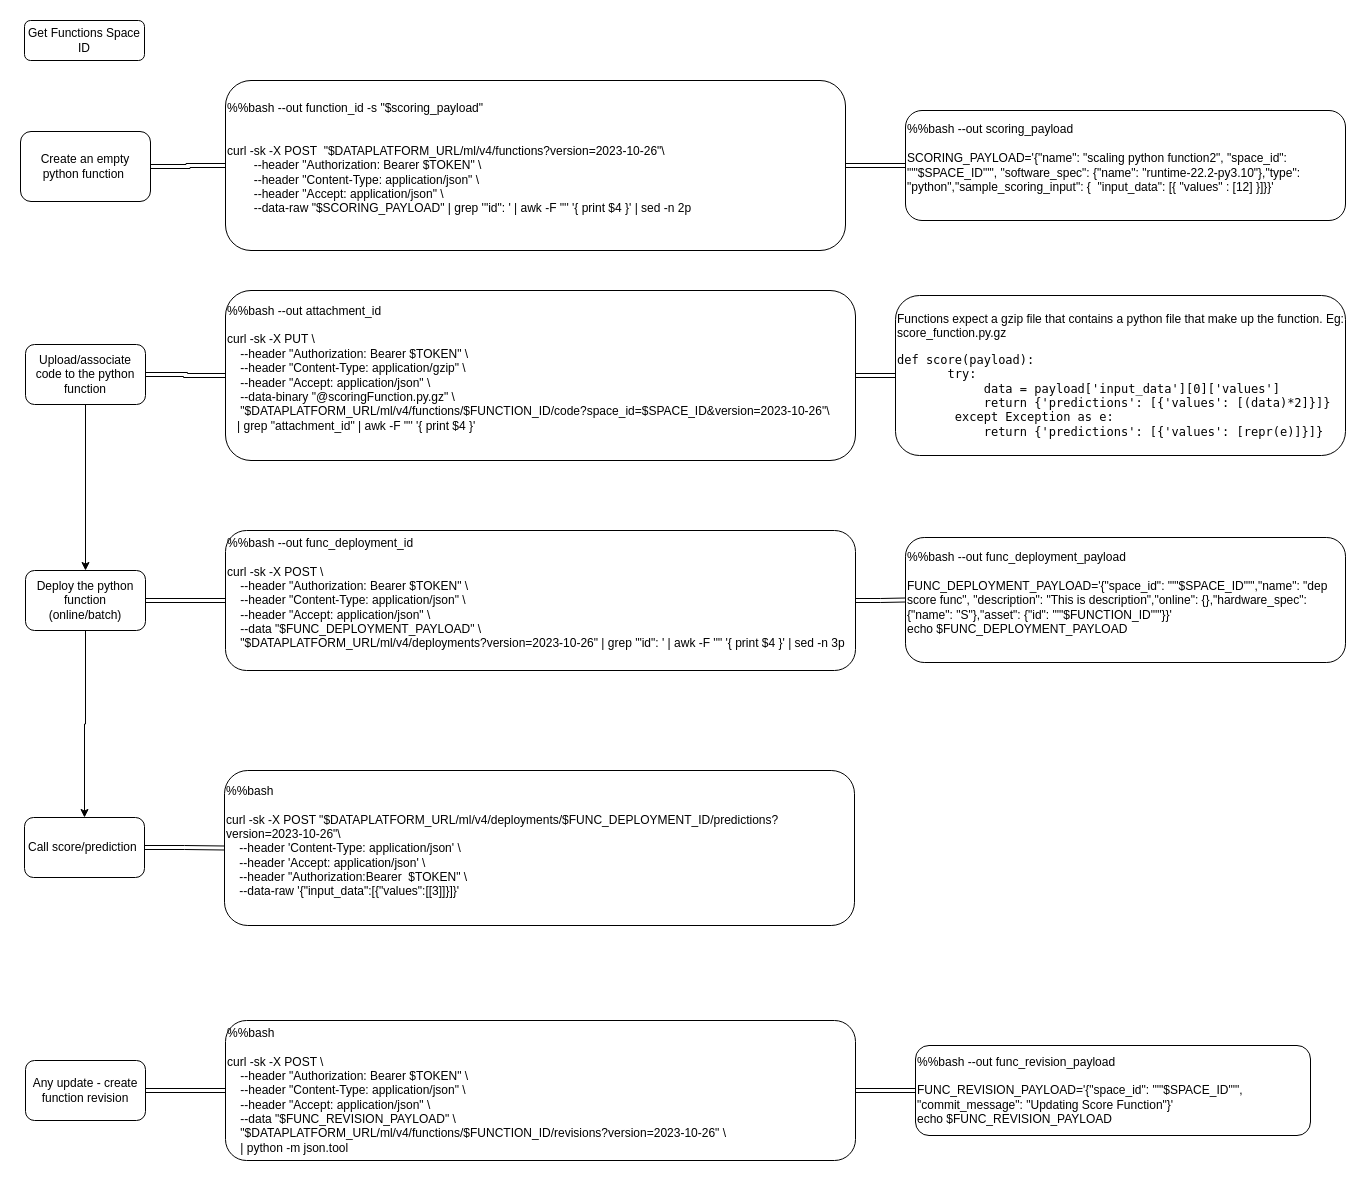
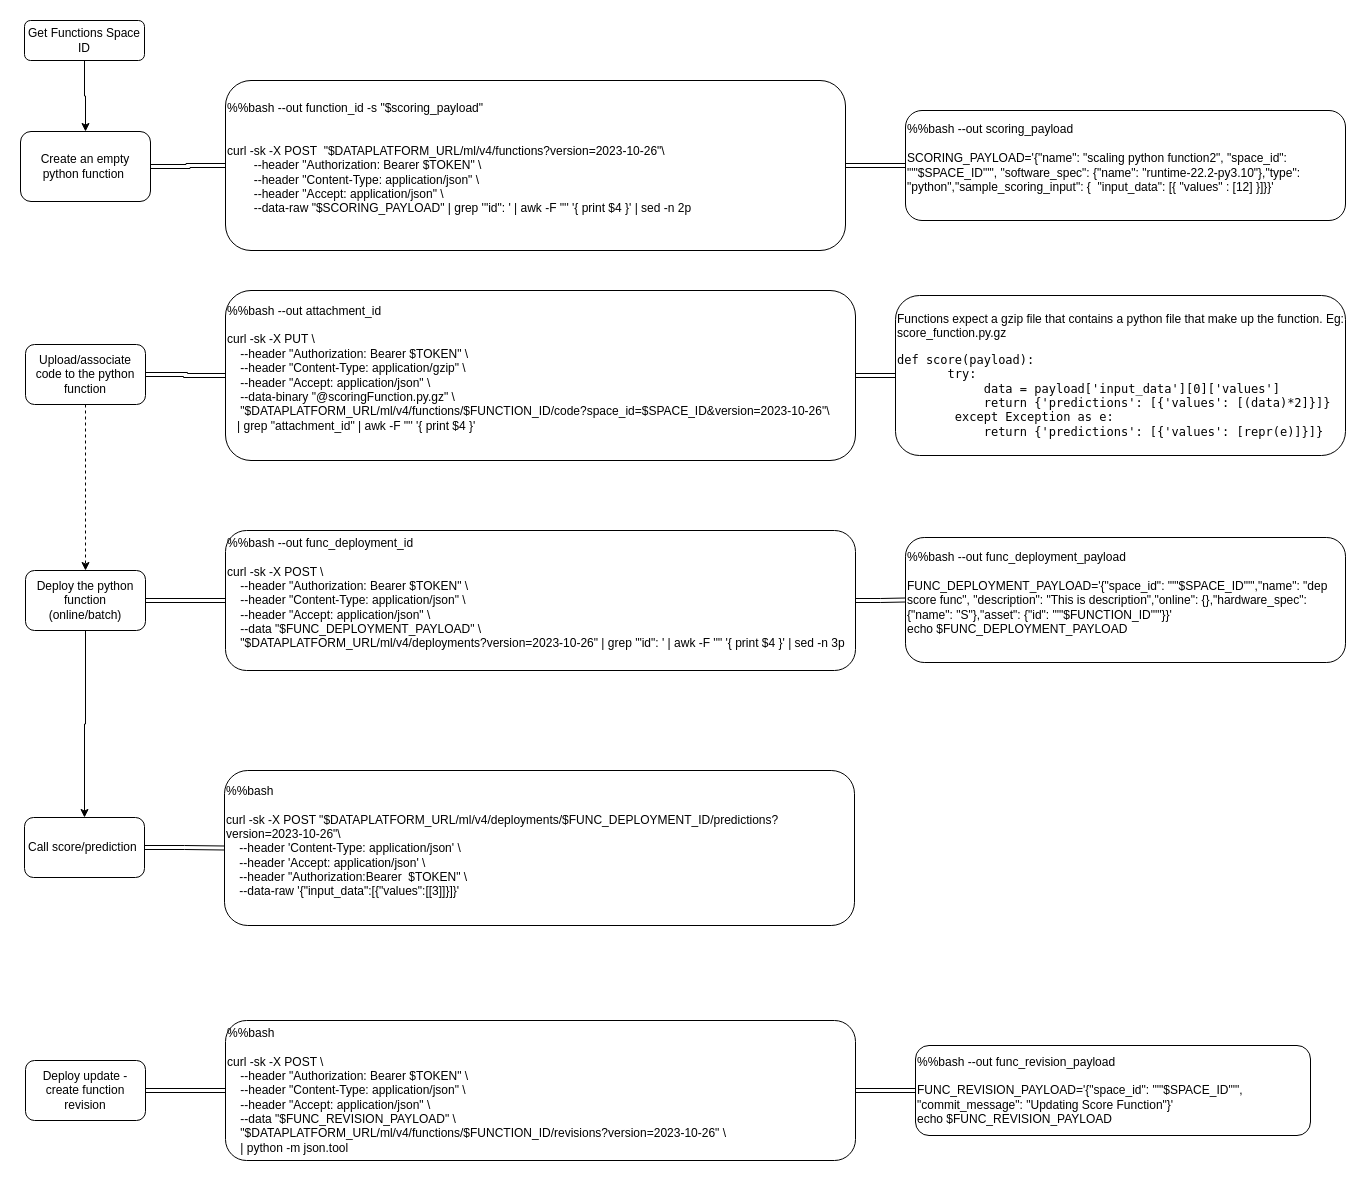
  <mxCell id="0" />
  <mxCell id="1" parent="0" />
+ <mxCell id="2" value="" style="edgeStyle=orthogonalEdgeStyle;rounded=0;orthogonalLoop=1;jettySize=auto;html=1;" edge="1" parent="1" source="3" target="5"><mxGeometry relative="1" as="geometry" /></mxCell>
  <mxCell id="3" value="Get Functions Space ID" style="rounded=1;whiteSpace=wrap;html=1;fontSize=12;glass=0;strokeWidth=1;shadow=0;" parent="1" vertex="1"><mxGeometry x="24" y="20" width="120" height="40" as="geometry" /></mxCell>
  <mxCell id="4" value="" style="edgeStyle=orthogonalEdgeStyle;rounded=0;orthogonalLoop=1;jettySize=auto;html=1;shape=link;" edge="1" parent="1" source="5" target="15"><mxGeometry relative="1" as="geometry" /></mxCell>
  <mxCell id="5" value="Create an empty python function&amp;nbsp;" style="rounded=1;whiteSpace=wrap;html=1;fontSize=12;glass=0;strokeWidth=1;shadow=0;" vertex="1" parent="1"><mxGeometry x="20" y="131" width="130" height="70" as="geometry" /></mxCell>
- <mxCell id="6" value="" style="edgeStyle=orthogonalEdgeStyle;rounded=0;orthogonalLoop=1;jettySize=auto;html=1;" edge="1" parent="1" source="8" target="11"><mxGeometry relative="1" as="geometry" /></mxCell>
+ <mxCell id="6" value="" style="edgeStyle=orthogonalEdgeStyle;rounded=0;orthogonalLoop=1;jettySize=auto;html=1;dashed=1;" edge="1" parent="1" source="8" target="11"><mxGeometry relative="1" as="geometry" /></mxCell>
  <mxCell id="7" value="" style="edgeStyle=orthogonalEdgeStyle;rounded=0;orthogonalLoop=1;jettySize=auto;html=1;shape=link;" edge="1" parent="1" source="8" target="17"><mxGeometry relative="1" as="geometry" /></mxCell>
  <mxCell id="8" value="Upload/associate code to the python function" style="whiteSpace=wrap;html=1;rounded=1;glass=0;strokeWidth=1;shadow=0;" vertex="1" parent="1"><mxGeometry x="25" y="344" width="120" height="60" as="geometry" /></mxCell>
  <mxCell id="9" value="" style="edgeStyle=orthogonalEdgeStyle;rounded=0;orthogonalLoop=1;jettySize=auto;html=1;" edge="1" parent="1" source="11" target="13"><mxGeometry relative="1" as="geometry" /></mxCell>
  <mxCell id="10" value="" style="edgeStyle=orthogonalEdgeStyle;rounded=0;orthogonalLoop=1;jettySize=auto;html=1;shape=link;" edge="1" parent="1" source="11" target="19"><mxGeometry relative="1" as="geometry" /></mxCell>
  <mxCell id="11" value="Deploy the python function (online/batch)" style="whiteSpace=wrap;html=1;rounded=1;glass=0;strokeWidth=1;shadow=0;" vertex="1" parent="1"><mxGeometry x="25" y="570" width="120" height="60" as="geometry" /></mxCell>
  <mxCell id="12" value="" style="edgeStyle=orthogonalEdgeStyle;rounded=0;orthogonalLoop=1;jettySize=auto;html=1;shape=link;" edge="1" parent="1" source="13" target="20"><mxGeometry relative="1" as="geometry" /></mxCell>
  <mxCell id="13" value="Call score/prediction&amp;nbsp;" style="whiteSpace=wrap;html=1;rounded=1;glass=0;strokeWidth=1;shadow=0;" vertex="1" parent="1"><mxGeometry x="24" y="817" width="120" height="60" as="geometry" /></mxCell>
  <mxCell id="14" value="" style="edgeStyle=orthogonalEdgeStyle;rounded=0;orthogonalLoop=1;jettySize=auto;html=1;shape=link;" edge="1" parent="1" source="15" target="21"><mxGeometry relative="1" as="geometry" /></mxCell>
  <mxCell id="15" value="&lt;div&gt;%%bash --out function_id -s &quot;$scoring_payload&quot;&lt;/div&gt;&lt;div&gt;&lt;br&gt;&lt;/div&gt;&lt;div&gt;&lt;br&gt;&lt;/div&gt;&lt;div&gt;curl -sk -X POST&amp;nbsp; &quot;$DATAPLATFORM_URL/ml/v4/functions?version=2023-10-26&quot;\&lt;/div&gt;&lt;div&gt;&amp;nbsp; &amp;nbsp; &amp;nbsp; &amp;nbsp; --header &quot;Authorization: Bearer $TOKEN&quot; \&lt;/div&gt;&lt;div&gt;&amp;nbsp; &amp;nbsp; &amp;nbsp; &amp;nbsp; --header &quot;Content-Type: application/json&quot; \&lt;/div&gt;&lt;div&gt;&amp;nbsp; &amp;nbsp; &amp;nbsp; &amp;nbsp; --header &quot;Accept: application/json&quot; \&lt;/div&gt;&lt;div&gt;&amp;nbsp; &amp;nbsp; &amp;nbsp; &amp;nbsp; --data-raw &quot;$SCORING_PAYLOAD&quot; | grep '&quot;id&quot;: ' | awk -F '&quot;' '{ print $4 }' | sed -n 2p&lt;/div&gt;&lt;div&gt;&amp;nbsp; &amp;nbsp; &amp;nbsp; &amp;nbsp; &amp;nbsp; &amp;nbsp; &amp;nbsp; &amp;nbsp; &amp;nbsp; &amp;nbsp;&lt;/div&gt;" style="whiteSpace=wrap;html=1;rounded=1;glass=0;strokeWidth=1;shadow=0;align=left;" vertex="1" parent="1"><mxGeometry x="225" y="80" width="620" height="170" as="geometry" /></mxCell>
  <mxCell id="16" value="" style="edgeStyle=orthogonalEdgeStyle;rounded=0;orthogonalLoop=1;jettySize=auto;html=1;shape=link;" edge="1" parent="1" source="17" target="22"><mxGeometry relative="1" as="geometry" /></mxCell>
  <mxCell id="17" value="&lt;div&gt;%%bash --out attachment_id&lt;/div&gt;&lt;div&gt;&lt;br&gt;&lt;/div&gt;&lt;div&gt;curl -sk -X PUT \&lt;/div&gt;&lt;div&gt;&amp;nbsp; &amp;nbsp; --header &quot;Authorization: Bearer $TOKEN&quot; \&lt;/div&gt;&lt;div&gt;&amp;nbsp; &amp;nbsp; --header &quot;Content-Type: application/gzip&quot; \&lt;/div&gt;&lt;div&gt;&amp;nbsp; &amp;nbsp; --header &quot;Accept: application/json&quot; \&lt;/div&gt;&lt;div&gt;&amp;nbsp; &amp;nbsp; --data-binary &quot;@scoringFunction.py.gz&quot; \&lt;/div&gt;&lt;div&gt;&amp;nbsp; &amp;nbsp; &quot;$DATAPLATFORM_URL/ml/v4/functions/$FUNCTION_ID/code?space_id=$SPACE_ID&amp;amp;version=2023-10-26&quot;\&lt;/div&gt;&lt;div&gt;&amp;nbsp; &amp;nbsp;| grep &quot;attachment_id&quot; | awk -F '&quot;' '{ print $4 }'&lt;/div&gt;&lt;div&gt;&lt;br&gt;&lt;/div&gt;" style="whiteSpace=wrap;html=1;rounded=1;glass=0;strokeWidth=1;shadow=0;align=left;" vertex="1" parent="1"><mxGeometry x="225" y="290" width="630" height="170" as="geometry" /></mxCell>
  <mxCell id="18" value="" style="edgeStyle=orthogonalEdgeStyle;rounded=0;orthogonalLoop=1;jettySize=auto;html=1;shape=link;" edge="1" parent="1" source="19" target="23"><mxGeometry relative="1" as="geometry" /></mxCell>
  <mxCell id="19" value="&lt;div&gt;%%bash --out func_deployment_id&lt;/div&gt;&lt;div&gt;&lt;br&gt;&lt;/div&gt;&lt;div&gt;curl -sk -X POST \&lt;/div&gt;&lt;div&gt;&amp;nbsp; &amp;nbsp; --header &quot;Authorization: Bearer $TOKEN&quot; \&lt;/div&gt;&lt;div&gt;&amp;nbsp; &amp;nbsp; --header &quot;Content-Type: application/json&quot; \&lt;/div&gt;&lt;div&gt;&amp;nbsp; &amp;nbsp; --header &quot;Accept: application/json&quot; \&lt;/div&gt;&lt;div&gt;&amp;nbsp; &amp;nbsp; --data &quot;$FUNC_DEPLOYMENT_PAYLOAD&quot; \&lt;/div&gt;&lt;div&gt;&amp;nbsp; &amp;nbsp; &quot;$DATAPLATFORM_URL/ml/v4/deployments?version=2023-10-26&quot; | grep '&quot;id&quot;: ' | awk -F '&quot;' '{ print $4 }' | sed -n 3p&lt;/div&gt;&lt;div&gt;&lt;br&gt;&lt;/div&gt;" style="whiteSpace=wrap;html=1;rounded=1;glass=0;strokeWidth=1;shadow=0;align=left;" vertex="1" parent="1"><mxGeometry x="225" y="530" width="630" height="140" as="geometry" /></mxCell>
  <mxCell id="20" value="&lt;div&gt;%%bash&lt;/div&gt;&lt;div&gt;&lt;br&gt;&lt;/div&gt;&lt;div&gt;curl -sk -X POST &quot;$DATAPLATFORM_URL/ml/v4/deployments/$FUNC_DEPLOYMENT_ID/predictions?version=2023-10-26&quot;\&lt;/div&gt;&lt;div&gt;&amp;nbsp; &amp;nbsp; --header 'Content-Type: application/json' \&lt;/div&gt;&lt;div&gt;&amp;nbsp; &amp;nbsp; --header 'Accept: application/json' \&lt;/div&gt;&lt;div&gt;&amp;nbsp; &amp;nbsp; --header &quot;Authorization:Bearer&amp;nbsp; $TOKEN&quot; \&lt;/div&gt;&lt;div&gt;&amp;nbsp; &amp;nbsp; --data-raw '{&quot;input_data&quot;:[{&quot;values&quot;:[[3]]}]}'&amp;nbsp;&lt;/div&gt;&lt;div&gt;&lt;br&gt;&lt;/div&gt;" style="whiteSpace=wrap;html=1;rounded=1;glass=0;strokeWidth=1;shadow=0;align=left;" vertex="1" parent="1"><mxGeometry x="224" y="770" width="630" height="155" as="geometry" /></mxCell>
  <mxCell id="21" value="&lt;div&gt;&lt;div&gt;%%bash --out scoring_payload&lt;/div&gt;&lt;div&gt;&lt;br&gt;&lt;/div&gt;&lt;div&gt;SCORING_PAYLOAD='{&quot;name&quot;: &quot;scaling python function2&quot;, &quot;space_id&quot;: &quot;'&quot;$SPACE_ID&quot;'&quot;, &quot;software_spec&quot;: {&quot;name&quot;: &quot;runtime-22.2-py3.10&quot;},&quot;type&quot;: &quot;python&quot;,&quot;sample_scoring_input&quot;: {&amp;nbsp; &quot;input_data&quot;: [{ &quot;values&quot; : [12] }]}}'&lt;/div&gt;&lt;/div&gt;&lt;div&gt;&lt;br&gt;&lt;/div&gt;" style="whiteSpace=wrap;html=1;align=left;rounded=1;glass=0;strokeWidth=1;shadow=0;" vertex="1" parent="1"><mxGeometry x="905" y="110" width="440" height="110" as="geometry" /></mxCell>
  <mxCell id="22" value="&lt;pre&gt;&lt;/pre&gt;Functions expect a gzip file that contains a python file that make up the function. Eg: score_function.py.gz&amp;nbsp;&lt;pre&gt;def score(payload):&lt;br&gt;       try:&lt;br&gt;            data = payload['input_data'][0]['values']&lt;br&gt;            return {'predictions': [{'values': [(data)*2]}]}&lt;br&gt;        except Exception as e:&lt;br&gt;            return {'predictions': [{'values': [repr(e)]}]}&lt;/pre&gt;" style="whiteSpace=wrap;html=1;align=left;rounded=1;glass=0;strokeWidth=1;shadow=0;" vertex="1" parent="1"><mxGeometry x="895" y="295" width="450" height="160" as="geometry" /></mxCell>
  <mxCell id="23" value="&lt;div style=&quot;border-color: var(--border-color);&quot;&gt;%%bash --out func_deployment_payload&lt;/div&gt;&lt;div style=&quot;border-color: var(--border-color);&quot;&gt;&lt;br style=&quot;border-color: var(--border-color);&quot;&gt;&lt;/div&gt;&lt;div style=&quot;border-color: var(--border-color);&quot;&gt;FUNC_DEPLOYMENT_PAYLOAD='{&quot;space_id&quot;: &quot;'&quot;$SPACE_ID&quot;'&quot;,&quot;name&quot;: &quot;dep score func&quot;, &quot;description&quot;: &quot;This is description&quot;,&quot;online&quot;: {},&quot;hardware_spec&quot;: {&quot;name&quot;: &quot;S&quot;},&quot;asset&quot;: {&quot;id&quot;: &quot;'&quot;$FUNCTION_ID&quot;'&quot;}}'&lt;/div&gt;&lt;div style=&quot;border-color: var(--border-color);&quot;&gt;echo $FUNC_DEPLOYMENT_PAYLOAD&lt;/div&gt;&lt;div style=&quot;border-color: var(--border-color);&quot;&gt;&lt;br style=&quot;border-color: var(--border-color);&quot;&gt;&lt;/div&gt;" style="whiteSpace=wrap;html=1;align=left;rounded=1;glass=0;strokeWidth=1;shadow=0;" vertex="1" parent="1"><mxGeometry x="905" y="537" width="440" height="125" as="geometry" /></mxCell>
  <mxCell id="24" value="" style="edgeStyle=orthogonalEdgeStyle;shape=link;rounded=0;orthogonalLoop=1;jettySize=auto;html=1;" edge="1" parent="1" source="25" target="27"><mxGeometry relative="1" as="geometry" /></mxCell>
- <mxCell id="25" value="Any update - create function revision" style="whiteSpace=wrap;html=1;rounded=1;glass=0;strokeWidth=1;shadow=0;" vertex="1" parent="1"><mxGeometry x="25" y="1060" width="120" height="60" as="geometry" /></mxCell>
+ <mxCell id="25" value="Deploy update - create function revision" style="whiteSpace=wrap;html=1;rounded=1;glass=0;strokeWidth=1;shadow=0;" vertex="1" parent="1"><mxGeometry x="25" y="1060" width="120" height="60" as="geometry" /></mxCell>
  <mxCell id="26" value="" style="edgeStyle=orthogonalEdgeStyle;shape=link;rounded=0;orthogonalLoop=1;jettySize=auto;html=1;" edge="1" parent="1" source="27" target="28"><mxGeometry relative="1" as="geometry" /></mxCell>
  <mxCell id="27" value="&lt;div&gt;%%bash&lt;/div&gt;&lt;div&gt;&lt;br&gt;&lt;/div&gt;&lt;div&gt;curl -sk -X POST \&lt;/div&gt;&lt;div&gt;&amp;nbsp; &amp;nbsp; --header &quot;Authorization: Bearer $TOKEN&quot; \&lt;/div&gt;&lt;div&gt;&amp;nbsp; &amp;nbsp; --header &quot;Content-Type: application/json&quot; \&lt;/div&gt;&lt;div&gt;&amp;nbsp; &amp;nbsp; --header &quot;Accept: application/json&quot; \&lt;/div&gt;&lt;div&gt;&amp;nbsp; &amp;nbsp; --data &quot;$FUNC_REVISION_PAYLOAD&quot; \&lt;/div&gt;&lt;div&gt;&amp;nbsp; &amp;nbsp; &quot;$DATAPLATFORM_URL/ml/v4/functions/$FUNCTION_ID/revisions?version=2023-10-26&quot; \&lt;/div&gt;&lt;div&gt;&amp;nbsp; &amp;nbsp; | python -m json.tool&lt;/div&gt;" style="whiteSpace=wrap;html=1;rounded=1;glass=0;strokeWidth=1;shadow=0;align=left;" vertex="1" parent="1"><mxGeometry x="225" y="1020" width="630" height="140" as="geometry" /></mxCell>
  <mxCell id="28" value="&lt;div&gt;%%bash --out func_revision_payload&lt;/div&gt;&lt;div&gt;&lt;br&gt;&lt;/div&gt;&lt;div&gt;FUNC_REVISION_PAYLOAD='{&quot;space_id&quot;: &quot;'&quot;$SPACE_ID&quot;'&quot;, &quot;commit_message&quot;: &quot;Updating Score Function&quot;}'&lt;/div&gt;&lt;div&gt;echo $FUNC_REVISION_PAYLOAD&lt;/div&gt;" style="whiteSpace=wrap;html=1;align=left;rounded=1;glass=0;strokeWidth=1;shadow=0;" vertex="1" parent="1"><mxGeometry x="915" y="1045" width="395" height="90" as="geometry" /></mxCell>
